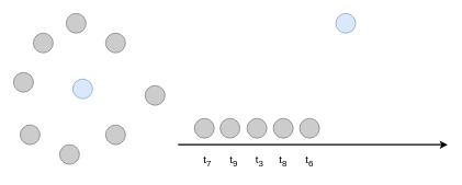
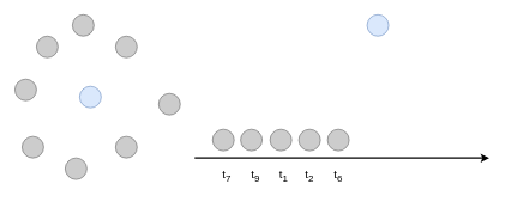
  <mxCell id="0" />
  <mxCell id="1" parent="0" />
  <mxCell id="2" value="" style="ellipse;whiteSpace=wrap;html=1;aspect=fixed;fillColor=#dae8fc;strokeColor=#6c8ebf;" vertex="1" parent="1"><mxGeometry x="110" y="120" width="30" height="30" as="geometry" /></mxCell>
  <mxCell id="3" value="" style="ellipse;whiteSpace=wrap;html=1;aspect=fixed;fillColor=#CCCCCC;strokeColor=#666666;fontColor=#333333;" vertex="1" parent="1"><mxGeometry x="50" y="50" width="30" height="30" as="geometry" /></mxCell>
  <mxCell id="4" value="" style="ellipse;whiteSpace=wrap;html=1;aspect=fixed;fillColor=#CCCCCC;strokeColor=#666666;fontColor=#333333;" vertex="1" parent="1"><mxGeometry x="20" y="110" width="30" height="30" as="geometry" /></mxCell>
  <mxCell id="5" value="" style="ellipse;whiteSpace=wrap;html=1;aspect=fixed;fillColor=#CCCCCC;strokeColor=#666666;fontColor=#333333;" vertex="1" parent="1"><mxGeometry x="160" y="190" width="30" height="30" as="geometry" /></mxCell>
  <mxCell id="6" value="" style="ellipse;whiteSpace=wrap;html=1;aspect=fixed;fillColor=#CCCCCC;fontColor=#333333;strokeColor=#666666;" vertex="1" parent="1"><mxGeometry x="160" y="50" width="30" height="30" as="geometry" /></mxCell>
  <mxCell id="7" value="" style="ellipse;whiteSpace=wrap;html=1;aspect=fixed;fillColor=#CCCCCC;strokeColor=#666666;fontColor=#333333;" vertex="1" parent="1"><mxGeometry x="220" y="130" width="30" height="30" as="geometry" /></mxCell>
  <mxCell id="8" value="" style="ellipse;whiteSpace=wrap;html=1;aspect=fixed;fillColor=#CCCCCC;fontColor=#333333;strokeColor=#666666;" vertex="1" parent="1"><mxGeometry x="90" y="220" width="30" height="30" as="geometry" /></mxCell>
  <mxCell id="9" value="" style="ellipse;whiteSpace=wrap;html=1;aspect=fixed;fillColor=#CCCCCC;strokeColor=#666666;fontColor=#333333;" vertex="1" parent="1"><mxGeometry x="30" y="190" width="30" height="30" as="geometry" /></mxCell>
  <mxCell id="10" value="" style="ellipse;whiteSpace=wrap;html=1;aspect=fixed;fillColor=#CCCCCC;strokeColor=#666666;fontColor=#333333;" vertex="1" parent="1"><mxGeometry x="100" y="20" width="30" height="30" as="geometry" /></mxCell>
  <mxCell id="11" value="" style="endArrow=classic;html=1;rounded=0;strokeWidth=2;" edge="1" parent="1"><mxGeometry width="50" height="50" relative="1" as="geometry"><mxPoint x="270" y="220" as="sourcePoint" /><mxPoint x="680" y="220" as="targetPoint" /></mxGeometry></mxCell>
  <mxCell id="12" value="&lt;font style=&quot;font-size: 16px;&quot;&gt;t&lt;sub style=&quot;&quot;&gt;7&lt;/sub&gt;&lt;/font&gt;" style="text;html=1;align=center;verticalAlign=middle;whiteSpace=wrap;rounded=0;" vertex="1" parent="1"><mxGeometry x="285" y="230" width="60" height="30" as="geometry" /></mxCell>
  <mxCell id="13" value="&lt;font style=&quot;font-size: 16px;&quot;&gt;t&lt;sub&gt;9&lt;/sub&gt;&lt;/font&gt;" style="text;html=1;align=center;verticalAlign=middle;whiteSpace=wrap;rounded=0;" vertex="1" parent="1"><mxGeometry x="325" y="230" width="60" height="30" as="geometry" /></mxCell>
- <mxCell id="14" value="&lt;font style=&quot;font-size: 16px;&quot;&gt;t&lt;sub&gt;3&lt;/sub&gt;&lt;/font&gt;" style="text;html=1;align=center;verticalAlign=middle;whiteSpace=wrap;rounded=0;" vertex="1" parent="1"><mxGeometry x="363.5" y="230" width="60" height="30" as="geometry" /></mxCell>
- <mxCell id="15" value="&lt;font style=&quot;font-size: 16px;&quot;&gt;t&lt;sub&gt;8&lt;/sub&gt;&lt;/font&gt;" style="text;html=1;align=center;verticalAlign=middle;whiteSpace=wrap;rounded=0;" vertex="1" parent="1"><mxGeometry x="400" y="230" width="60" height="30" as="geometry" /></mxCell>
+ <mxCell id="14" value="&lt;font style=&quot;font-size: 16px;&quot;&gt;t&lt;sub&gt;1&lt;/sub&gt;&lt;/font&gt;" style="text;html=1;align=center;verticalAlign=middle;whiteSpace=wrap;rounded=0;" vertex="1" parent="1"><mxGeometry x="363.5" y="230" width="60" height="30" as="geometry" /></mxCell>
+ <mxCell id="15" value="&lt;font style=&quot;font-size: 16px;&quot;&gt;t&lt;sub&gt;2&lt;/sub&gt;&lt;/font&gt;" style="text;html=1;align=center;verticalAlign=middle;whiteSpace=wrap;rounded=0;" vertex="1" parent="1"><mxGeometry x="400" y="230" width="60" height="30" as="geometry" /></mxCell>
  <mxCell id="16" value="&lt;font style=&quot;font-size: 16px;&quot;&gt;t&lt;sub&gt;6&lt;/sub&gt;&lt;/font&gt;" style="text;html=1;align=center;verticalAlign=middle;whiteSpace=wrap;rounded=0;" vertex="1" parent="1"><mxGeometry x="440" y="230" width="60" height="30" as="geometry" /></mxCell>
  <mxCell id="17" value="" style="ellipse;whiteSpace=wrap;html=1;aspect=fixed;fillColor=#dae8fc;strokeColor=#6c8ebf;" vertex="1" parent="1"><mxGeometry x="510" y="20" width="30" height="30" as="geometry" /></mxCell>
  <mxCell id="18" value="" style="ellipse;whiteSpace=wrap;html=1;aspect=fixed;fillColor=#CCCCCC;strokeColor=#666666;fontColor=#333333;" vertex="1" parent="1"><mxGeometry x="295" y="180" width="30" height="30" as="geometry" /></mxCell>
  <mxCell id="19" value="" style="ellipse;whiteSpace=wrap;html=1;aspect=fixed;fillColor=#CCCCCC;strokeColor=#666666;fontColor=#333333;" vertex="1" parent="1"><mxGeometry x="334" y="180" width="30" height="30" as="geometry" /></mxCell>
  <mxCell id="20" value="" style="ellipse;whiteSpace=wrap;html=1;aspect=fixed;fillColor=#CCCCCC;strokeColor=#666666;fontColor=#333333;" vertex="1" parent="1"><mxGeometry x="415" y="180" width="30" height="30" as="geometry" /></mxCell>
  <mxCell id="21" value="" style="ellipse;whiteSpace=wrap;html=1;aspect=fixed;fillColor=#CCCCCC;strokeColor=#666666;fontColor=#333333;" vertex="1" parent="1"><mxGeometry x="455" y="180" width="30" height="30" as="geometry" /></mxCell>
  <mxCell id="22" value="" style="ellipse;whiteSpace=wrap;html=1;aspect=fixed;fillColor=#CCCCCC;strokeColor=#666666;fontColor=#333333;" vertex="1" parent="1"><mxGeometry x="375" y="180" width="30" height="30" as="geometry" /></mxCell>
